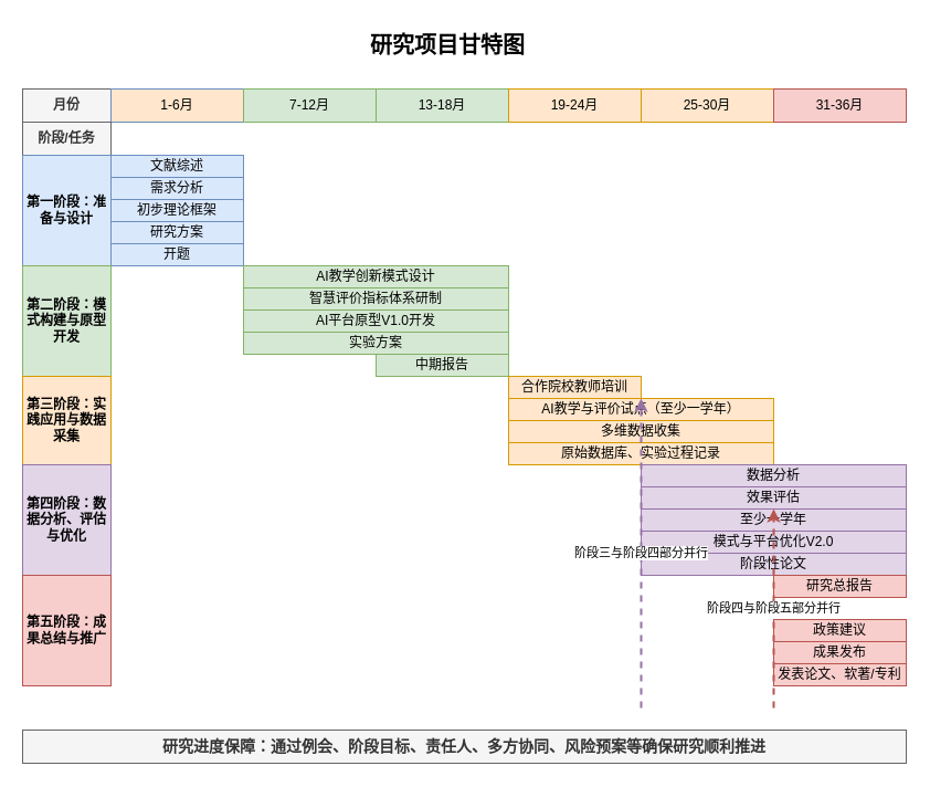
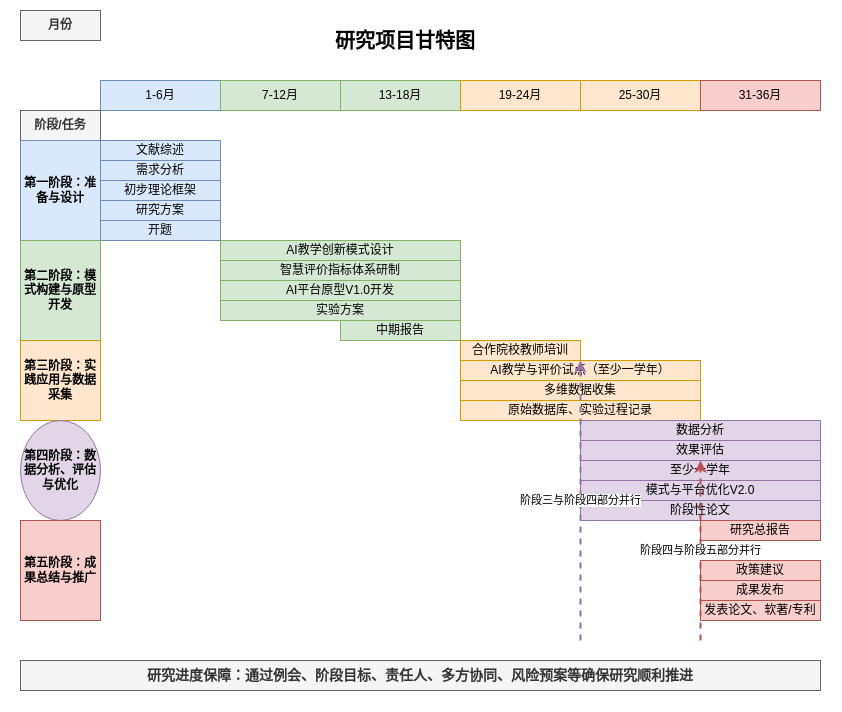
  <mxCell id="0" />
  <mxCell id="1" parent="0" />
  <mxCell id="2" value="研究项目甘特图" style="text;html=1;strokeColor=none;fillColor=none;align=center;verticalAlign=middle;whiteSpace=wrap;rounded=0;fontSize=20;fontStyle=1" parent="1" vertex="1"><mxGeometry x="205" y="20" width="400" height="40" as="geometry" /></mxCell>
- <mxCell id="3" value="月份" style="rounded=0;whiteSpace=wrap;html=1;fillColor=#f5f5f5;strokeColor=#666666;fontColor=#333333;fontSize=12;fontStyle=1" parent="1" vertex="1"><mxGeometry x="20" y="80" width="80" height="30" as="geometry" /></mxCell>
- <mxCell id="4" value="1-6月" style="rounded=0;whiteSpace=wrap;html=1;fillColor=#ffe6cc;strokeColor=#6c8ebf;fontSize=12;" parent="1" vertex="1"><mxGeometry x="100" y="80" width="120" height="30" as="geometry" /></mxCell>
+ <mxCell id="3" value="月份" style="rounded=0;whiteSpace=wrap;html=1;fillColor=#f5f5f5;strokeColor=#666666;fontColor=#333333;fontSize=12;fontStyle=1" parent="1" vertex="1"><mxGeometry x="20" y="10" width="80" height="30" as="geometry" /></mxCell>
+ <mxCell id="4" value="1-6月" style="rounded=0;whiteSpace=wrap;html=1;fillColor=#dae8fc;strokeColor=#6c8ebf;fontSize=12;" parent="1" vertex="1"><mxGeometry x="100" y="80" width="120" height="30" as="geometry" /></mxCell>
  <mxCell id="5" value="7-12月" style="rounded=0;whiteSpace=wrap;html=1;fillColor=#d5e8d4;strokeColor=#82b366;fontSize=12;" parent="1" vertex="1"><mxGeometry x="220" y="80" width="120" height="30" as="geometry" /></mxCell>
  <mxCell id="6" value="13-18月" style="rounded=0;whiteSpace=wrap;html=1;fillColor=#d5e8d4;strokeColor=#82b366;fontSize=12;" parent="1" vertex="1"><mxGeometry x="340" y="80" width="120" height="30" as="geometry" /></mxCell>
  <mxCell id="7" value="19-24月" style="rounded=0;whiteSpace=wrap;html=1;fillColor=#ffe6cc;strokeColor=#d79b00;fontSize=12;" parent="1" vertex="1"><mxGeometry x="460" y="80" width="120" height="30" as="geometry" /></mxCell>
  <mxCell id="8" value="25-30月" style="rounded=0;whiteSpace=wrap;html=1;fillColor=#ffe6cc;strokeColor=#d79b00;fontSize=12;" parent="1" vertex="1"><mxGeometry x="580" y="80" width="120" height="30" as="geometry" /></mxCell>
  <mxCell id="9" value="31-36月" style="rounded=0;whiteSpace=wrap;html=1;fillColor=#f8cecc;strokeColor=#b85450;fontSize=12;" parent="1" vertex="1"><mxGeometry x="700" y="80" width="120" height="30" as="geometry" /></mxCell>
  <mxCell id="10" value="阶段/任务" style="rounded=0;whiteSpace=wrap;html=1;fillColor=#f5f5f5;strokeColor=#666666;fontColor=#333333;fontSize=12;fontStyle=1" parent="1" vertex="1"><mxGeometry x="20" y="110" width="80" height="30" as="geometry" /></mxCell>
  <mxCell id="11" value="第一阶段：准备与设计" style="rounded=0;whiteSpace=wrap;html=1;fillColor=#dae8fc;strokeColor=#6c8ebf;fontSize=12;fontStyle=1" parent="1" vertex="1"><mxGeometry x="20" y="140" width="80" height="100" as="geometry" /></mxCell>
  <mxCell id="12" value="文献综述" style="rounded=0;whiteSpace=wrap;html=1;fillColor=#dae8fc;strokeColor=#6c8ebf;fontSize=12;" parent="1" vertex="1"><mxGeometry x="100" y="140" width="120" height="20" as="geometry" /></mxCell>
  <mxCell id="13" value="需求分析" style="rounded=0;whiteSpace=wrap;html=1;fillColor=#dae8fc;strokeColor=#6c8ebf;fontSize=12;" parent="1" vertex="1"><mxGeometry x="100" y="160" width="120" height="20" as="geometry" /></mxCell>
  <mxCell id="14" value="初步理论框架" style="rounded=0;whiteSpace=wrap;html=1;fillColor=#dae8fc;strokeColor=#6c8ebf;fontSize=12;" parent="1" vertex="1"><mxGeometry x="100" y="180" width="120" height="20" as="geometry" /></mxCell>
  <mxCell id="15" value="研究方案" style="rounded=0;whiteSpace=wrap;html=1;fillColor=#dae8fc;strokeColor=#6c8ebf;fontSize=12;" parent="1" vertex="1"><mxGeometry x="100" y="200" width="120" height="20" as="geometry" /></mxCell>
  <mxCell id="16" value="开题" style="rounded=0;whiteSpace=wrap;html=1;fillColor=#dae8fc;strokeColor=#6c8ebf;fontSize=12;" parent="1" vertex="1"><mxGeometry x="100" y="220" width="120" height="20" as="geometry" /></mxCell>
  <mxCell id="17" value="第二阶段：模式构建与原型开发" style="rounded=0;whiteSpace=wrap;html=1;fillColor=#d5e8d4;strokeColor=#82b366;fontSize=12;fontStyle=1" parent="1" vertex="1"><mxGeometry x="20" y="240" width="80" height="100" as="geometry" /></mxCell>
  <mxCell id="18" value="AI教学创新模式设计" style="rounded=0;whiteSpace=wrap;html=1;fillColor=#d5e8d4;strokeColor=#82b366;fontSize=12;" parent="1" vertex="1"><mxGeometry x="220" y="240" width="240" height="20" as="geometry" /></mxCell>
  <mxCell id="19" value="智慧评价指标体系研制" style="rounded=0;whiteSpace=wrap;html=1;fillColor=#d5e8d4;strokeColor=#82b366;fontSize=12;" parent="1" vertex="1"><mxGeometry x="220" y="260" width="240" height="20" as="geometry" /></mxCell>
  <mxCell id="20" value="AI平台原型V1.0开发" style="rounded=0;whiteSpace=wrap;html=1;fillColor=#d5e8d4;strokeColor=#82b366;fontSize=12;" parent="1" vertex="1"><mxGeometry x="220" y="280" width="240" height="20" as="geometry" /></mxCell>
  <mxCell id="21" value="实验方案" style="rounded=0;whiteSpace=wrap;html=1;fillColor=#d5e8d4;strokeColor=#82b366;fontSize=12;" parent="1" vertex="1"><mxGeometry x="220" y="300" width="240" height="20" as="geometry" /></mxCell>
  <mxCell id="22" value="中期报告" style="rounded=0;whiteSpace=wrap;html=1;fillColor=#d5e8d4;strokeColor=#82b366;fontSize=12;" parent="1" vertex="1"><mxGeometry x="340" y="320" width="120" height="20" as="geometry" /></mxCell>
  <mxCell id="23" value="第三阶段：实践应用与数据采集" style="rounded=0;whiteSpace=wrap;html=1;fillColor=#ffe6cc;strokeColor=#d79b00;fontSize=12;fontStyle=1" parent="1" vertex="1"><mxGeometry x="20" y="340" width="80" height="80" as="geometry" /></mxCell>
  <mxCell id="24" value="合作院校教师培训" style="rounded=0;whiteSpace=wrap;html=1;fillColor=#ffe6cc;strokeColor=#d79b00;fontSize=12;" parent="1" vertex="1"><mxGeometry x="460" y="340" width="120" height="20" as="geometry" /></mxCell>
  <mxCell id="25" value="AI教学与评价试点（至少一学年）" style="rounded=0;whiteSpace=wrap;html=1;fillColor=#ffe6cc;strokeColor=#d79b00;fontSize=12;" parent="1" vertex="1"><mxGeometry x="460" y="360" width="240" height="20" as="geometry" /></mxCell>
  <mxCell id="26" value="多维数据收集" style="rounded=0;whiteSpace=wrap;html=1;fillColor=#ffe6cc;strokeColor=#d79b00;fontSize=12;" parent="1" vertex="1"><mxGeometry x="460" y="380" width="240" height="20" as="geometry" /></mxCell>
  <mxCell id="27" value="原始数据库、实验过程记录" style="rounded=0;whiteSpace=wrap;html=1;fillColor=#ffe6cc;strokeColor=#d79b00;fontSize=12;" parent="1" vertex="1"><mxGeometry x="460" y="400" width="240" height="20" as="geometry" /></mxCell>
- <mxCell id="28" value="第四阶段：数据分析、评估与优化" style="rounded=0;whiteSpace=wrap;html=1;fillColor=#e1d5e7;strokeColor=#9673a6;fontSize=12;fontStyle=1" parent="1" vertex="1"><mxGeometry x="20" y="420" width="80" height="100" as="geometry" /></mxCell>
+ <mxCell id="28" value="第四阶段：数据分析、评估与优化" style="ellipse;whiteSpace=wrap;html=1;fillColor=#e1d5e7;strokeColor=#9673a6;fontSize=12;fontStyle=1;" parent="1" vertex="1"><mxGeometry x="20" y="420" width="80" height="100" as="geometry" /></mxCell>
  <mxCell id="29" value="数据分析" style="rounded=0;whiteSpace=wrap;html=1;fillColor=#e1d5e7;strokeColor=#9673a6;fontSize=12;" parent="1" vertex="1"><mxGeometry x="580" y="420" width="240" height="20" as="geometry" /></mxCell>
  <mxCell id="30" value="效果评估" style="rounded=0;whiteSpace=wrap;html=1;fillColor=#e1d5e7;strokeColor=#9673a6;fontSize=12;" parent="1" vertex="1"><mxGeometry x="580" y="440" width="240" height="20" as="geometry" /></mxCell>
  <mxCell id="31" value="至少一学年" style="rounded=0;whiteSpace=wrap;html=1;fillColor=#e1d5e7;strokeColor=#9673a6;fontSize=12;" parent="1" vertex="1"><mxGeometry x="580" y="460" width="240" height="20" as="geometry" /></mxCell>
  <mxCell id="32" value="模式与平台优化V2.0" style="rounded=0;whiteSpace=wrap;html=1;fillColor=#e1d5e7;strokeColor=#9673a6;fontSize=12;" parent="1" vertex="1"><mxGeometry x="580" y="480" width="240" height="20" as="geometry" /></mxCell>
  <mxCell id="33" value="阶段性论文" style="rounded=0;whiteSpace=wrap;html=1;fillColor=#e1d5e7;strokeColor=#9673a6;fontSize=12;" parent="1" vertex="1"><mxGeometry x="580" y="500" width="240" height="20" as="geometry" /></mxCell>
  <mxCell id="34" value="第五阶段：成果总结与推广" style="rounded=0;whiteSpace=wrap;html=1;fillColor=#f8cecc;strokeColor=#b85450;fontSize=12;fontStyle=1" parent="1" vertex="1"><mxGeometry x="20" y="520" width="80" height="100" as="geometry" /></mxCell>
  <mxCell id="35" value="研究总报告" style="rounded=0;whiteSpace=wrap;html=1;fillColor=#f8cecc;strokeColor=#b85450;fontSize=12;" parent="1" vertex="1"><mxGeometry x="700" y="520" width="120" height="20" as="geometry" /></mxCell>
  <mxCell id="36" value="政策建议" style="rounded=0;whiteSpace=wrap;html=1;fillColor=#f8cecc;strokeColor=#b85450;fontSize=12;" parent="1" vertex="1"><mxGeometry x="700" y="560" width="120" height="20" as="geometry" /></mxCell>
  <mxCell id="37" value="成果发布" style="rounded=0;whiteSpace=wrap;html=1;fillColor=#f8cecc;strokeColor=#b85450;fontSize=12;" parent="1" vertex="1"><mxGeometry x="700" y="580" width="120" height="20" as="geometry" /></mxCell>
  <mxCell id="38" value="发表论文、软著/专利" style="rounded=0;whiteSpace=wrap;html=1;fillColor=#f8cecc;strokeColor=#b85450;fontSize=12;" parent="1" vertex="1"><mxGeometry x="700" y="600" width="120" height="20" as="geometry" /></mxCell>
  <mxCell id="39" value="阶段三与阶段四部分并行" style="endArrow=classic;html=1;rounded=0;strokeWidth=2;dashed=1;fillColor=#e1d5e7;strokeColor=#9673a6;" parent="1" edge="1"><mxGeometry width="50" height="50" relative="1" as="geometry"><mxPoint x="580" y="640" as="sourcePoint" /><mxPoint x="580" y="360" as="targetPoint" /></mxGeometry></mxCell>
  <mxCell id="40" value="阶段四与阶段五部分并行" style="endArrow=classic;html=1;rounded=0;strokeWidth=2;dashed=1;fillColor=#f8cecc;strokeColor=#b85450;" parent="1" edge="1"><mxGeometry width="50" height="50" relative="1" as="geometry"><mxPoint x="700" y="640" as="sourcePoint" /><mxPoint x="700" y="460" as="targetPoint" /></mxGeometry></mxCell>
  <mxCell id="41" value="研究进度保障：通过例会、阶段目标、责任人、多方协同、风险预案等确保研究顺利推进" style="text;html=1;strokeColor=#666666;fillColor=#f5f5f5;align=center;verticalAlign=middle;whiteSpace=wrap;rounded=0;fontSize=14;fontStyle=1;fontColor=#333333;" parent="1" vertex="1"><mxGeometry x="20" y="660" width="800" height="30" as="geometry" /></mxCell>
